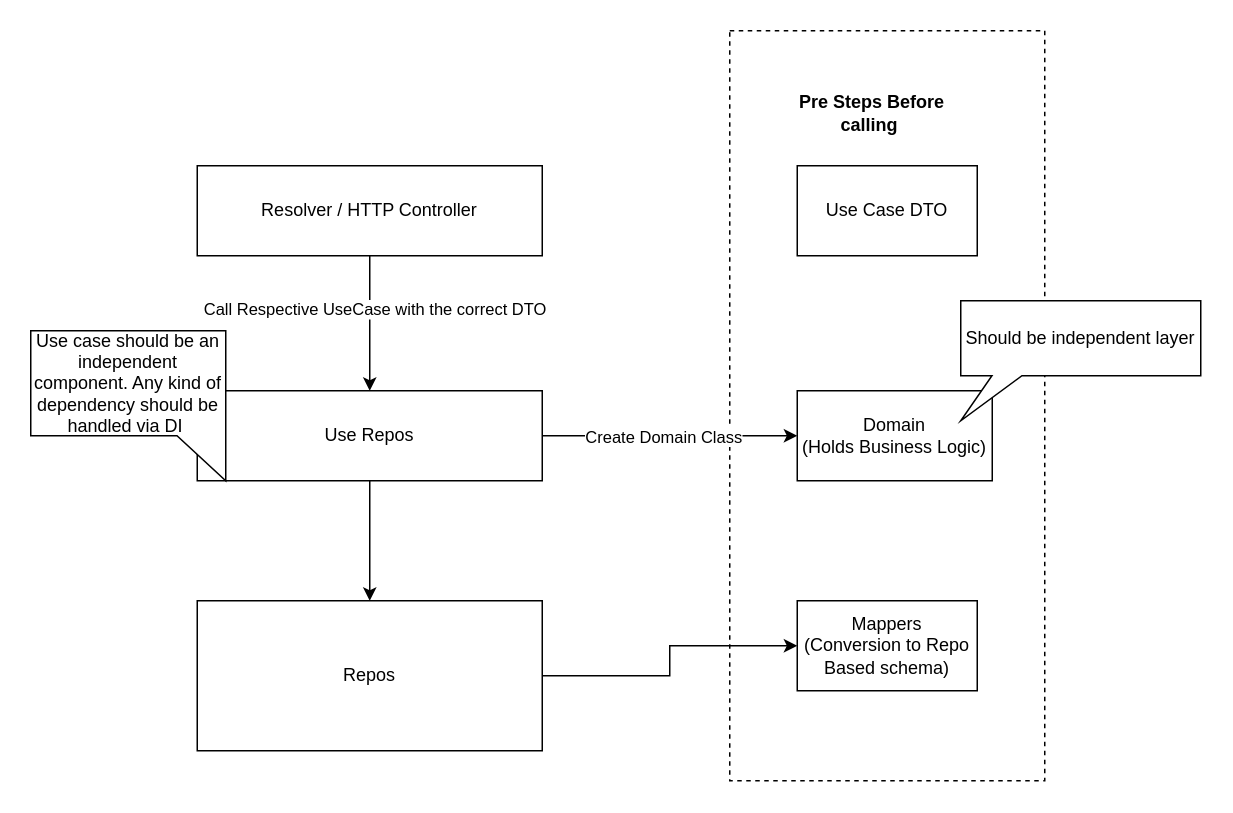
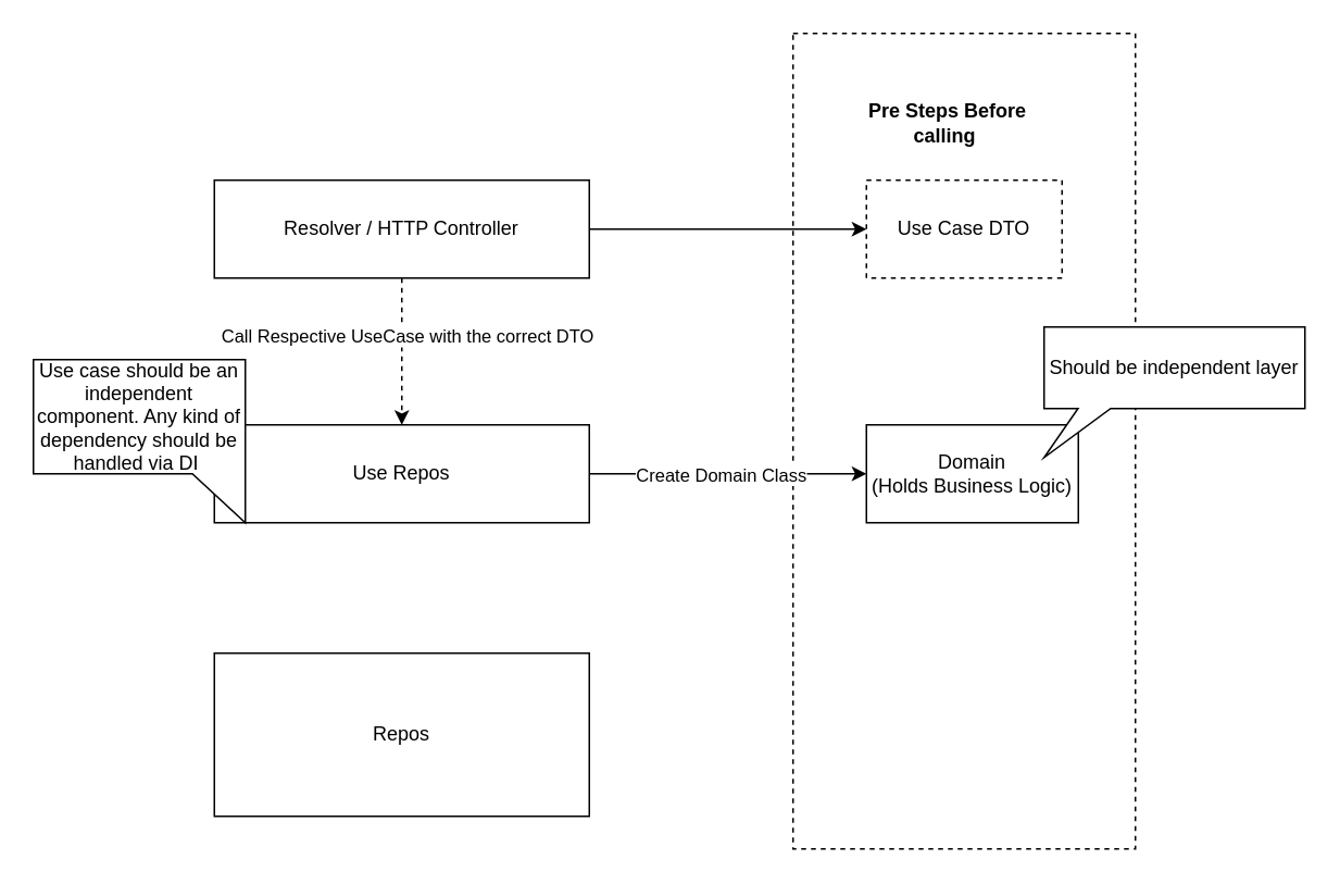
  <mxCell id="0" />
  <mxCell id="1" parent="0" />
  <mxCell id="2" value="" style="rounded=0;whiteSpace=wrap;html=1;dashed=1;" vertex="1" parent="1"><mxGeometry x="486" y="20" width="210" height="500" as="geometry" /></mxCell>
- <mxCell id="3" value="" style="edgeStyle=orthogonalEdgeStyle;rounded=0;orthogonalLoop=1;jettySize=auto;html=1;" edge="1" parent="1" source="6" target="10"><mxGeometry relative="1" as="geometry" /></mxCell>
+ <mxCell id="3" value="" style="edgeStyle=orthogonalEdgeStyle;rounded=0;orthogonalLoop=1;jettySize=auto;html=1;dashed=1;" edge="1" parent="1" source="6" target="10"><mxGeometry relative="1" as="geometry" /></mxCell>
  <mxCell id="4" value="&amp;nbsp;Call Respective UseCase with the correct DTO" style="edgeLabel;html=1;align=center;verticalAlign=middle;resizable=0;points=[];" vertex="1" connectable="0" parent="3"><mxGeometry x="-0.233" y="1" relative="1" as="geometry"><mxPoint as="offset" /></mxGeometry></mxCell>
+ <mxCell id="5" value="" style="edgeStyle=orthogonalEdgeStyle;rounded=0;orthogonalLoop=1;jettySize=auto;html=1;" edge="1" parent="1" source="6" target="14"><mxGeometry relative="1" as="geometry" /></mxCell>
  <mxCell id="6" value="Resolver / HTTP Controller" style="rounded=0;whiteSpace=wrap;html=1;" vertex="1" parent="1"><mxGeometry x="131" y="110" width="230" height="60" as="geometry" /></mxCell>
- <mxCell id="7" value="" style="edgeStyle=orthogonalEdgeStyle;rounded=0;orthogonalLoop=1;jettySize=auto;html=1;" edge="1" parent="1" source="10" target="12"><mxGeometry relative="1" as="geometry" /></mxCell>
  <mxCell id="8" value="" style="edgeStyle=orthogonalEdgeStyle;rounded=0;orthogonalLoop=1;jettySize=auto;html=1;" edge="1" parent="1" source="10" target="13"><mxGeometry relative="1" as="geometry" /></mxCell>
  <mxCell id="9" value="Create Domain Class" style="edgeLabel;html=1;align=center;verticalAlign=middle;resizable=0;points=[];" vertex="1" connectable="0" parent="8"><mxGeometry x="-0.422" y="3" relative="1" as="geometry"><mxPoint x="31" y="3" as="offset" /></mxGeometry></mxCell>
  <mxCell id="10" value="Use Repos" style="whiteSpace=wrap;html=1;rounded=0;" vertex="1" parent="1"><mxGeometry x="131" y="260" width="230" height="60" as="geometry" /></mxCell>
- <mxCell id="11" value="" style="edgeStyle=orthogonalEdgeStyle;rounded=0;orthogonalLoop=1;jettySize=auto;html=1;" edge="1" parent="1" source="12" target="16"><mxGeometry relative="1" as="geometry" /></mxCell>
  <mxCell id="12" value="Repos" style="whiteSpace=wrap;html=1;rounded=0;" vertex="1" parent="1"><mxGeometry x="131" y="400" width="230" height="100" as="geometry" /></mxCell>
  <mxCell id="13" value="Domain&lt;br&gt;(Holds Business Logic)" style="whiteSpace=wrap;html=1;rounded=0;" vertex="1" parent="1"><mxGeometry x="531" y="260" width="130" height="60" as="geometry" /></mxCell>
- <mxCell id="14" value="Use Case DTO" style="whiteSpace=wrap;html=1;rounded=0;" vertex="1" parent="1"><mxGeometry x="531" y="110" width="120" height="60" as="geometry" /></mxCell>
+ <mxCell id="14" value="Use Case DTO" style="whiteSpace=wrap;html=1;rounded=0;dashed=1;" vertex="1" parent="1"><mxGeometry x="531" y="110" width="120" height="60" as="geometry" /></mxCell>
  <mxCell id="15" value="&lt;b&gt;Pre Steps Before calling&amp;nbsp;&lt;/b&gt;" style="text;html=1;strokeColor=none;fillColor=none;align=center;verticalAlign=middle;whiteSpace=wrap;rounded=0;" vertex="1" parent="1"><mxGeometry x="521" y="60" width="120" height="30" as="geometry" /></mxCell>
- <mxCell id="16" value="Mappers&lt;br&gt;(Conversion to Repo Based schema)" style="whiteSpace=wrap;html=1;rounded=0;" vertex="1" parent="1"><mxGeometry x="531" y="400" width="120" height="60" as="geometry" /></mxCell>
  <mxCell id="17" value="Use case should be an independent component. Any kind of dependency should be handled via DI&amp;nbsp;" style="shape=callout;whiteSpace=wrap;html=1;perimeter=calloutPerimeter;position2=1;base=50;size=30;position=0.75;" vertex="1" parent="1"><mxGeometry x="20" y="220" width="130" height="100" as="geometry" /></mxCell>
  <mxCell id="18" value="Should be independent layer" style="shape=callout;whiteSpace=wrap;html=1;perimeter=calloutPerimeter;size=30;position=0.13;position2=0;" vertex="1" parent="1"><mxGeometry x="640" y="200" width="160" height="80" as="geometry" /></mxCell>
